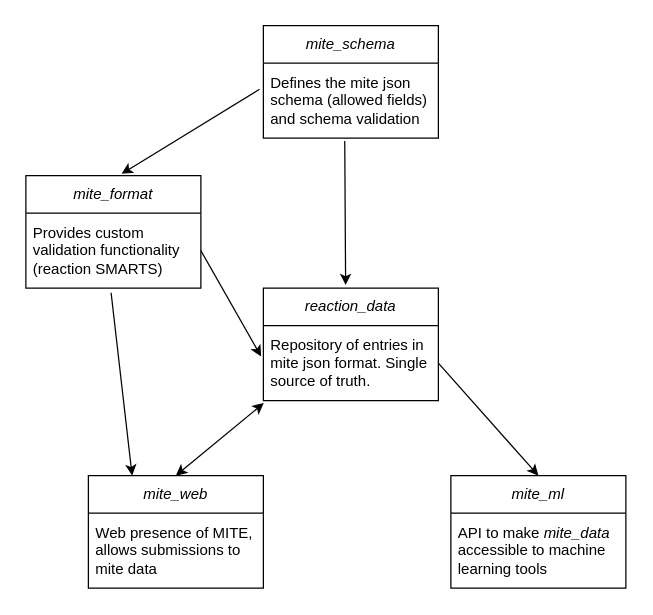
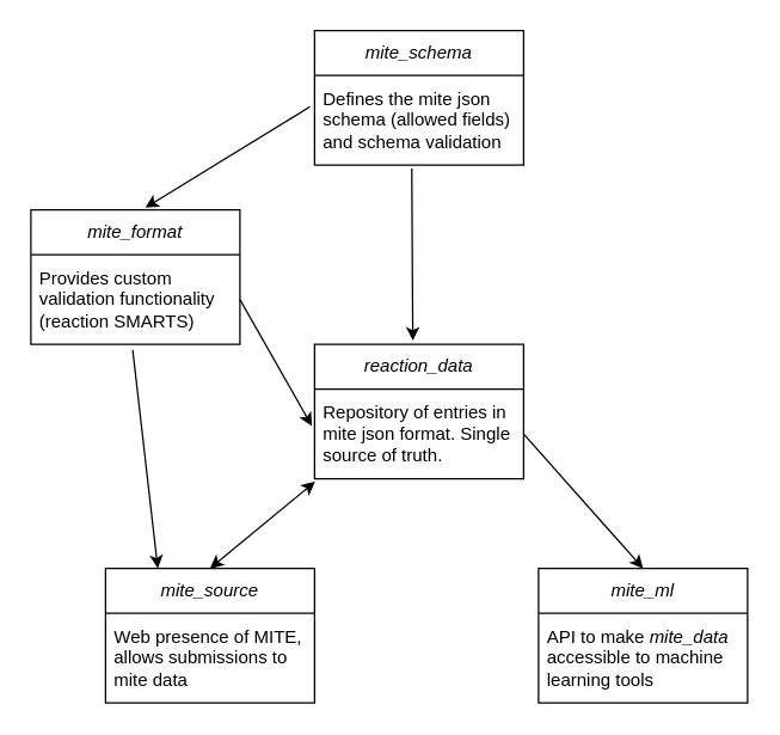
  <mxCell id="0" />
  <mxCell id="1" parent="0" />
  <mxCell id="2" value="&lt;i&gt;mite_schema&lt;/i&gt;" style="swimlane;fontStyle=0;childLayout=stackLayout;horizontal=1;startSize=30;horizontalStack=0;resizeParent=1;resizeParentMax=0;resizeLast=0;collapsible=1;marginBottom=0;whiteSpace=wrap;html=1;" vertex="1" parent="1"><mxGeometry x="210" y="20" width="140" height="90" as="geometry" /></mxCell>
  <mxCell id="3" value="&lt;div&gt;Defines the mite json schema (allowed fields) and schema validation&lt;br&gt;&lt;/div&gt;" style="text;strokeColor=none;fillColor=none;align=left;verticalAlign=middle;spacingLeft=4;spacingRight=4;overflow=hidden;points=[[0,0.5],[1,0.5]];portConstraint=eastwest;rotatable=0;whiteSpace=wrap;html=1;" vertex="1" parent="2"><mxGeometry y="30" width="140" height="60" as="geometry" /></mxCell>
  <mxCell id="4" value="&lt;i&gt;reaction_data&lt;/i&gt;" style="swimlane;fontStyle=0;childLayout=stackLayout;horizontal=1;startSize=30;horizontalStack=0;resizeParent=1;resizeParentMax=0;resizeLast=0;collapsible=1;marginBottom=0;whiteSpace=wrap;html=1;" vertex="1" parent="1"><mxGeometry x="210" y="230" width="140" height="90" as="geometry" /></mxCell>
  <mxCell id="5" value="&lt;div&gt;Repository of entries in mite json format. Single source of truth.&lt;br&gt;&lt;/div&gt;" style="text;strokeColor=none;fillColor=none;align=left;verticalAlign=middle;spacingLeft=4;spacingRight=4;overflow=hidden;points=[[0,0.5],[1,0.5]];portConstraint=eastwest;rotatable=0;whiteSpace=wrap;html=1;" vertex="1" parent="4"><mxGeometry y="30" width="140" height="60" as="geometry" /></mxCell>
  <mxCell id="6" value="&lt;i&gt;mite_format&lt;/i&gt;" style="swimlane;fontStyle=0;childLayout=stackLayout;horizontal=1;startSize=30;horizontalStack=0;resizeParent=1;resizeParentMax=0;resizeLast=0;collapsible=1;marginBottom=0;whiteSpace=wrap;html=1;" vertex="1" parent="1"><mxGeometry x="20" y="140" width="140" height="90" as="geometry" /></mxCell>
  <mxCell id="7" value="Provides custom validation functionality (reaction SMARTS)" style="text;strokeColor=none;fillColor=none;align=left;verticalAlign=middle;spacingLeft=4;spacingRight=4;overflow=hidden;points=[[0,0.5],[1,0.5]];portConstraint=eastwest;rotatable=0;whiteSpace=wrap;html=1;" vertex="1" parent="6"><mxGeometry y="30" width="140" height="60" as="geometry" /></mxCell>
- <mxCell id="8" value="&lt;i&gt;mite_web&lt;/i&gt;" style="swimlane;fontStyle=0;childLayout=stackLayout;horizontal=1;startSize=30;horizontalStack=0;resizeParent=1;resizeParentMax=0;resizeLast=0;collapsible=1;marginBottom=0;whiteSpace=wrap;html=1;" vertex="1" parent="1"><mxGeometry x="70" y="380" width="140" height="90" as="geometry" /></mxCell>
+ <mxCell id="8" value="&lt;i&gt;mite_source&lt;/i&gt;" style="swimlane;fontStyle=0;childLayout=stackLayout;horizontal=1;startSize=30;horizontalStack=0;resizeParent=1;resizeParentMax=0;resizeLast=0;collapsible=1;marginBottom=0;whiteSpace=wrap;html=1;" vertex="1" parent="1"><mxGeometry x="70" y="380" width="140" height="90" as="geometry" /></mxCell>
  <mxCell id="9" value="Web presence of MITE, allows submissions to mite data" style="text;strokeColor=none;fillColor=none;align=left;verticalAlign=middle;spacingLeft=4;spacingRight=4;overflow=hidden;points=[[0,0.5],[1,0.5]];portConstraint=eastwest;rotatable=0;whiteSpace=wrap;html=1;" vertex="1" parent="8"><mxGeometry y="30" width="140" height="60" as="geometry" /></mxCell>
  <mxCell id="10" value="&lt;i&gt;mite_ml&lt;/i&gt;" style="swimlane;fontStyle=0;childLayout=stackLayout;horizontal=1;startSize=30;horizontalStack=0;resizeParent=1;resizeParentMax=0;resizeLast=0;collapsible=1;marginBottom=0;whiteSpace=wrap;html=1;" vertex="1" parent="1"><mxGeometry x="360" y="380" width="140" height="90" as="geometry" /></mxCell>
  <mxCell id="11" value="API to make &lt;i&gt;mite_data&lt;/i&gt; accessible to machine learning tools" style="text;strokeColor=none;fillColor=none;align=left;verticalAlign=middle;spacingLeft=4;spacingRight=4;overflow=hidden;points=[[0,0.5],[1,0.5]];portConstraint=eastwest;rotatable=0;whiteSpace=wrap;html=1;" vertex="1" parent="10"><mxGeometry y="30" width="140" height="60" as="geometry" /></mxCell>
  <mxCell id="12" value="" style="endArrow=classic;html=1;rounded=0;exitX=0.465;exitY=1.039;exitDx=0;exitDy=0;exitPerimeter=0;entryX=0.47;entryY=-0.028;entryDx=0;entryDy=0;entryPerimeter=0;" edge="1" parent="1" source="3" target="4"><mxGeometry width="50" height="50" relative="1" as="geometry"><mxPoint x="260" y="240" as="sourcePoint" /><mxPoint x="310" y="190" as="targetPoint" /></mxGeometry></mxCell>
  <mxCell id="13" value="" style="endArrow=classic;html=1;rounded=0;exitX=-0.022;exitY=0.349;exitDx=0;exitDy=0;exitPerimeter=0;entryX=0.547;entryY=-0.016;entryDx=0;entryDy=0;entryPerimeter=0;" edge="1" parent="1" source="3" target="6"><mxGeometry width="50" height="50" relative="1" as="geometry"><mxPoint x="260" y="240" as="sourcePoint" /><mxPoint x="310" y="190" as="targetPoint" /></mxGeometry></mxCell>
  <mxCell id="14" value="" style="endArrow=classic;html=1;rounded=0;exitX=1;exitY=0.5;exitDx=0;exitDy=0;entryX=-0.013;entryY=0.412;entryDx=0;entryDy=0;entryPerimeter=0;" edge="1" parent="1" source="7" target="5"><mxGeometry width="50" height="50" relative="1" as="geometry"><mxPoint x="260" y="240" as="sourcePoint" /><mxPoint x="310" y="190" as="targetPoint" /></mxGeometry></mxCell>
  <mxCell id="15" value="" style="endArrow=classic;startArrow=classic;html=1;rounded=0;exitX=0.5;exitY=0;exitDx=0;exitDy=0;entryX=0.002;entryY=1.033;entryDx=0;entryDy=0;entryPerimeter=0;" edge="1" parent="1" source="8" target="5"><mxGeometry width="50" height="50" relative="1" as="geometry"><mxPoint x="260" y="240" as="sourcePoint" /><mxPoint x="310" y="190" as="targetPoint" /></mxGeometry></mxCell>
  <mxCell id="16" value="" style="endArrow=classic;html=1;rounded=0;exitX=0.487;exitY=1.061;exitDx=0;exitDy=0;exitPerimeter=0;entryX=0.25;entryY=0;entryDx=0;entryDy=0;" edge="1" parent="1" source="7" target="8"><mxGeometry width="50" height="50" relative="1" as="geometry"><mxPoint x="260" y="240" as="sourcePoint" /><mxPoint x="310" y="190" as="targetPoint" /></mxGeometry></mxCell>
  <mxCell id="17" value="" style="endArrow=classic;html=1;rounded=0;exitX=1;exitY=0.5;exitDx=0;exitDy=0;entryX=0.5;entryY=0;entryDx=0;entryDy=0;" edge="1" parent="1" source="5" target="10"><mxGeometry width="50" height="50" relative="1" as="geometry"><mxPoint x="260" y="240" as="sourcePoint" /><mxPoint x="310" y="190" as="targetPoint" /></mxGeometry></mxCell>
